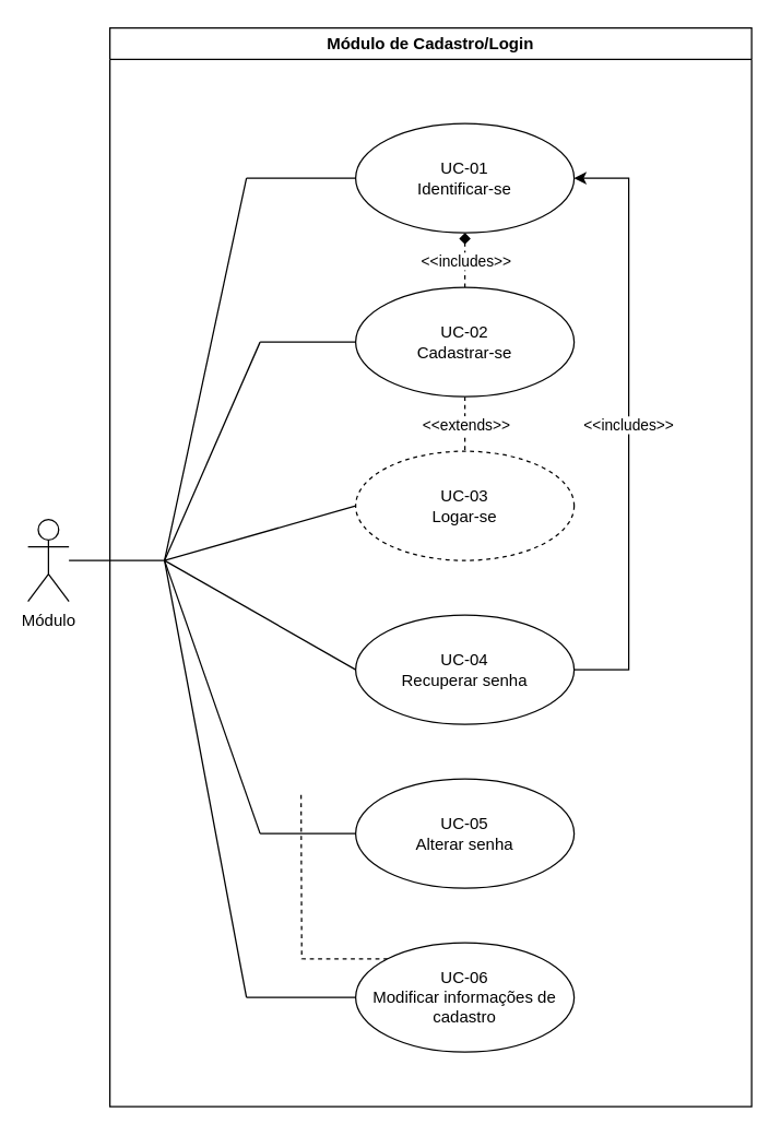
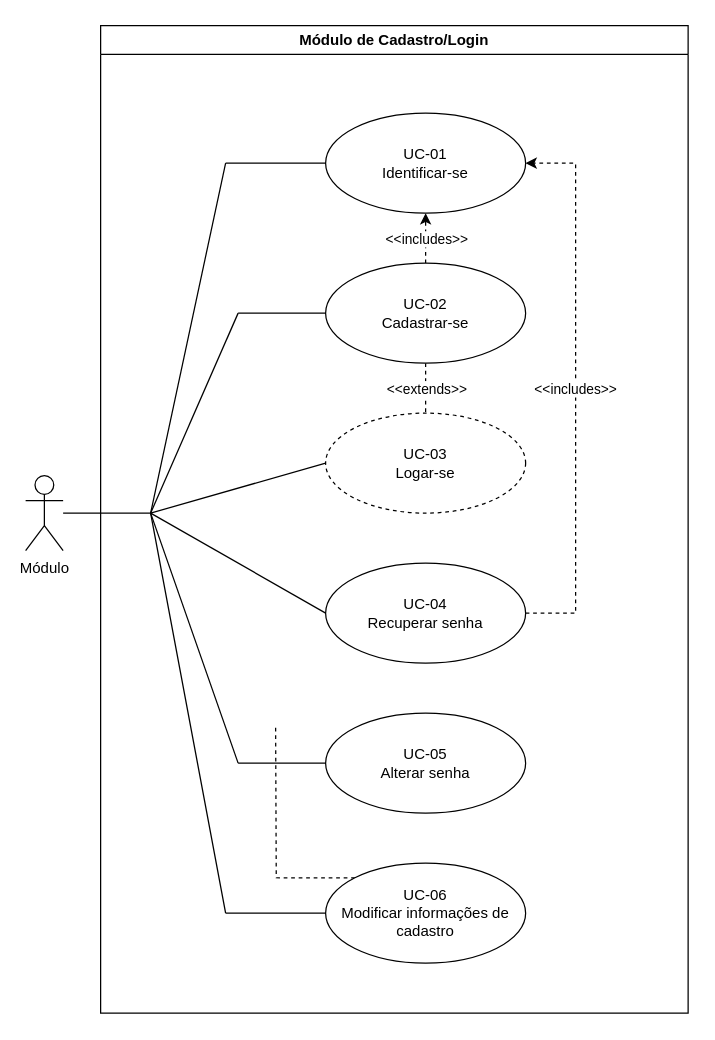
  <mxCell id="0" />
  <mxCell id="1" parent="0" />
  <mxCell id="2" value="Módulo de Cadastro/Login" style="swimlane;whiteSpace=wrap;html=1;" vertex="1" parent="1"><mxGeometry x="80" y="20" width="470" height="790" as="geometry" /></mxCell>
  <mxCell id="3" style="edgeStyle=orthogonalEdgeStyle;rounded=0;orthogonalLoop=1;jettySize=auto;html=1;exitX=0.5;exitY=1;exitDx=0;exitDy=0;entryX=0.5;entryY=0;entryDx=0;entryDy=0;dashed=1;endArrow=none;" edge="1" parent="2" source="8" target="9"><mxGeometry relative="1" as="geometry" /></mxCell>
  <mxCell id="4" value="&amp;lt;&amp;lt;extends&amp;gt;&amp;gt;" style="edgeLabel;html=1;align=center;verticalAlign=middle;resizable=0;points=[];" vertex="1" connectable="0" parent="3"><mxGeometry x="-0.02" relative="1" as="geometry"><mxPoint as="offset" /></mxGeometry></mxCell>
  <mxCell id="5" value="&amp;lt;&amp;lt;extends&amp;gt;&amp;gt;" style="edgeLabel;html=1;align=center;verticalAlign=middle;resizable=0;points=[];" vertex="1" connectable="0" parent="3"><mxGeometry x="-0.02" relative="1" as="geometry"><mxPoint as="offset" /></mxGeometry></mxCell>
- <mxCell id="6" style="edgeStyle=orthogonalEdgeStyle;rounded=0;orthogonalLoop=1;jettySize=auto;html=1;exitX=0.5;exitY=0;exitDx=0;exitDy=0;entryX=0.5;entryY=1;entryDx=0;entryDy=0;dashed=1;endArrow=diamond;" edge="1" parent="2" source="8" target="16"><mxGeometry relative="1" as="geometry" /></mxCell>
+ <mxCell id="6" style="edgeStyle=orthogonalEdgeStyle;rounded=0;orthogonalLoop=1;jettySize=auto;html=1;exitX=0.5;exitY=0;exitDx=0;exitDy=0;entryX=0.5;entryY=1;entryDx=0;entryDy=0;dashed=1;" edge="1" parent="2" source="8" target="16"><mxGeometry relative="1" as="geometry" /></mxCell>
  <mxCell id="7" value="&amp;lt;&amp;lt;includes&amp;gt;&amp;gt;" style="edgeLabel;html=1;align=center;verticalAlign=middle;resizable=0;points=[];" vertex="1" connectable="0" parent="6"><mxGeometry x="-0.014" relative="1" as="geometry"><mxPoint as="offset" /></mxGeometry></mxCell>
  <mxCell id="8" value="UC-02&lt;div&gt;Cadastrar-se&lt;/div&gt;" style="ellipse;whiteSpace=wrap;html=1;" vertex="1" parent="2"><mxGeometry x="180" y="190" width="160" height="80" as="geometry" /></mxCell>
  <mxCell id="9" value="UC-03&lt;div&gt;Logar&lt;span style=&quot;background-color: initial;&quot;&gt;-se&lt;/span&gt;&lt;/div&gt;" style="ellipse;whiteSpace=wrap;html=1;dashed=1;" vertex="1" parent="2"><mxGeometry x="180" y="310" width="160" height="80" as="geometry" /></mxCell>
- <mxCell id="10" style="edgeStyle=orthogonalEdgeStyle;rounded=0;orthogonalLoop=1;jettySize=auto;html=1;exitX=1;exitY=0.5;exitDx=0;exitDy=0;entryX=1;entryY=0.5;entryDx=0;entryDy=0;dashed=0;" edge="1" parent="2" source="12" target="16"><mxGeometry relative="1" as="geometry"><Array as="points"><mxPoint x="380" y="470" /><mxPoint x="380" y="110" /></Array></mxGeometry></mxCell>
+ <mxCell id="10" style="edgeStyle=orthogonalEdgeStyle;rounded=0;orthogonalLoop=1;jettySize=auto;html=1;exitX=1;exitY=0.5;exitDx=0;exitDy=0;entryX=1;entryY=0.5;entryDx=0;entryDy=0;dashed=1;" edge="1" parent="2" source="12" target="16"><mxGeometry relative="1" as="geometry"><Array as="points"><mxPoint x="380" y="470" /><mxPoint x="380" y="110" /></Array></mxGeometry></mxCell>
  <mxCell id="11" value="&amp;lt;&amp;lt;includes&amp;gt;&amp;gt;" style="edgeLabel;html=1;align=center;verticalAlign=middle;resizable=0;points=[];" vertex="1" connectable="0" parent="10"><mxGeometry x="-0.001" y="1" relative="1" as="geometry"><mxPoint as="offset" /></mxGeometry></mxCell>
  <mxCell id="12" value="UC-04&lt;div&gt;Recuperar senha&lt;/div&gt;" style="ellipse;whiteSpace=wrap;html=1;" vertex="1" parent="2"><mxGeometry x="180" y="430" width="160" height="80" as="geometry" /></mxCell>
  <mxCell id="13" value="UC-05&lt;div&gt;Alterar senha&lt;/div&gt;" style="ellipse;whiteSpace=wrap;html=1;" vertex="1" parent="2"><mxGeometry x="180" y="550" width="160" height="80" as="geometry" /></mxCell>
  <mxCell id="14" style="edgeStyle=orthogonalEdgeStyle;rounded=0;orthogonalLoop=1;jettySize=auto;html=1;exitX=0;exitY=0;exitDx=0;exitDy=0;dashed=1;endArrow=none;endFill=0;" edge="1" parent="2" source="15"><mxGeometry relative="1" as="geometry"><mxPoint x="140" y="560" as="targetPoint" /></mxGeometry></mxCell>
  <mxCell id="15" value="UC-06&lt;div&gt;Modificar informações de cadastro&lt;/div&gt;" style="ellipse;whiteSpace=wrap;html=1;" vertex="1" parent="2"><mxGeometry x="180" y="670" width="160" height="80" as="geometry" /></mxCell>
  <mxCell id="16" value="UC-01&lt;div&gt;Identificar-se&lt;/div&gt;" style="ellipse;whiteSpace=wrap;html=1;" vertex="1" parent="2"><mxGeometry x="180" y="70" width="160" height="80" as="geometry" /></mxCell>
  <mxCell id="17" style="edgeStyle=orthogonalEdgeStyle;rounded=0;orthogonalLoop=1;jettySize=auto;html=1;endArrow=none;endFill=0;" edge="1" parent="1" source="18"><mxGeometry relative="1" as="geometry"><mxPoint x="120" y="410" as="targetPoint" /></mxGeometry></mxCell>
  <mxCell id="18" value="Módulo" style="shape=umlActor;verticalLabelPosition=bottom;verticalAlign=top;html=1;outlineConnect=0;" vertex="1" parent="1"><mxGeometry x="20" y="380" width="30" height="60" as="geometry" /></mxCell>
  <mxCell id="19" value="" style="endArrow=none;html=1;rounded=0;" edge="1" parent="1"><mxGeometry width="50" height="50" relative="1" as="geometry"><mxPoint x="120" y="410" as="sourcePoint" /><mxPoint x="180" y="130" as="targetPoint" /></mxGeometry></mxCell>
  <mxCell id="20" value="" style="endArrow=none;html=1;rounded=0;" edge="1" parent="1"><mxGeometry width="50" height="50" relative="1" as="geometry"><mxPoint x="120" y="410" as="sourcePoint" /><mxPoint x="190" y="250" as="targetPoint" /></mxGeometry></mxCell>
  <mxCell id="21" value="" style="endArrow=none;html=1;rounded=0;entryX=0;entryY=0.5;entryDx=0;entryDy=0;" edge="1" parent="1" target="9"><mxGeometry width="50" height="50" relative="1" as="geometry"><mxPoint x="120" y="410" as="sourcePoint" /><mxPoint x="160" y="360" as="targetPoint" /></mxGeometry></mxCell>
  <mxCell id="22" value="" style="endArrow=none;html=1;rounded=0;entryX=0;entryY=0.5;entryDx=0;entryDy=0;" edge="1" parent="1" target="12"><mxGeometry width="50" height="50" relative="1" as="geometry"><mxPoint x="120" y="410" as="sourcePoint" /><mxPoint x="160" y="480" as="targetPoint" /></mxGeometry></mxCell>
  <mxCell id="23" value="" style="endArrow=none;html=1;rounded=0;" edge="1" parent="1"><mxGeometry width="50" height="50" relative="1" as="geometry"><mxPoint x="190" y="610" as="sourcePoint" /><mxPoint x="120" y="410" as="targetPoint" /></mxGeometry></mxCell>
  <mxCell id="24" value="" style="endArrow=none;html=1;rounded=0;entryX=0;entryY=0.5;entryDx=0;entryDy=0;" edge="1" parent="1" target="13"><mxGeometry width="50" height="50" relative="1" as="geometry"><mxPoint x="190" y="610" as="sourcePoint" /><mxPoint x="170" y="470" as="targetPoint" /></mxGeometry></mxCell>
  <mxCell id="25" value="" style="endArrow=none;html=1;rounded=0;" edge="1" parent="1"><mxGeometry width="50" height="50" relative="1" as="geometry"><mxPoint x="180" y="730" as="sourcePoint" /><mxPoint x="120" y="410" as="targetPoint" /></mxGeometry></mxCell>
  <mxCell id="26" value="" style="endArrow=none;html=1;rounded=0;entryX=0;entryY=0.5;entryDx=0;entryDy=0;" edge="1" parent="1" target="15"><mxGeometry width="50" height="50" relative="1" as="geometry"><mxPoint x="180" y="730" as="sourcePoint" /><mxPoint x="210" y="540" as="targetPoint" /></mxGeometry></mxCell>
  <mxCell id="27" value="" style="endArrow=none;html=1;rounded=0;entryX=0;entryY=0.5;entryDx=0;entryDy=0;" edge="1" parent="1" target="16"><mxGeometry width="50" height="50" relative="1" as="geometry"><mxPoint x="180" y="130" as="sourcePoint" /><mxPoint x="140" y="300" as="targetPoint" /></mxGeometry></mxCell>
  <mxCell id="28" value="" style="endArrow=none;html=1;rounded=0;entryX=0;entryY=0.5;entryDx=0;entryDy=0;" edge="1" parent="1" target="8"><mxGeometry width="50" height="50" relative="1" as="geometry"><mxPoint x="190" y="250" as="sourcePoint" /><mxPoint x="90" y="360" as="targetPoint" /></mxGeometry></mxCell>
